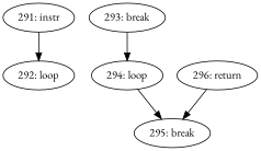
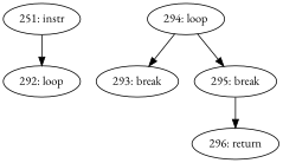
  digraph {
    fontname="EB Garamond"
    node [fontname="EB Garamond"]
    edge [fontname="EB Garamond"]
-   n1 [label="291: instr"]
+   n1 [label="251: instr"]
    n2 [label="292: loop"]
    n3 [label="293: break"]
    n4 [label="294: loop"]
    n5 [label="295: break"]
    n6 [label="296: return"]
    n1 -> n2
-   n3 -> n4
+   n4 -> n3
    n4 -> n5
-   n6 -> n5
+   n5 -> n6
  }
